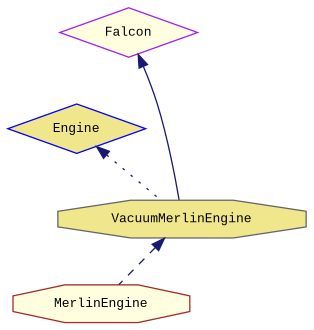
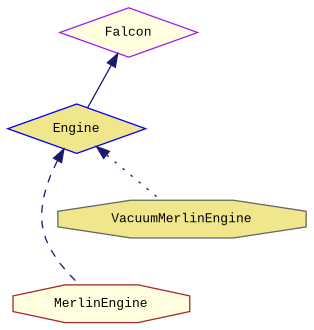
  digraph {
    fontname="Liberation Mono"
    node [fillcolor=lightyellow fontname="Liberation Mono" fontsize=10 shape=diamond style=filled]
    edge [color=midnightblue dir=back fontname="Liberation Mono" fontsize=10 labelfontname=Helvetica labelfontsize=10]
    n1 [color=purple fontcolor=black height=0.2 label=Falcon width=0.4]
    n2 [color=blue fillcolor=khaki height=0.2 label=Engine width=0.4]
    n3 [color=brown height=0.2 label=MerlinEngine shape=octagon width=0.4]
    n4 [color=gray40 fillcolor=khaki height=0.2 label=VacuumMerlinEngine shape=octagon width=0.4]
-   n1 -> n4 [style=solid]
-   n4 -> n3 [style=dashed]
+   n1 -> n2 [style=solid]
+   n2 -> n3 [style=dashed]
    n2 -> n4 [style=dotted]
  }
